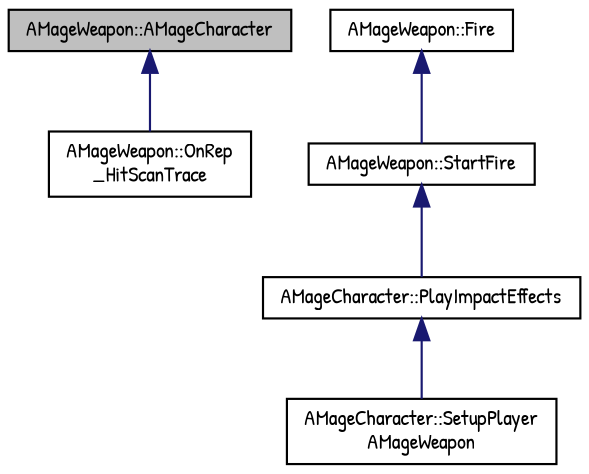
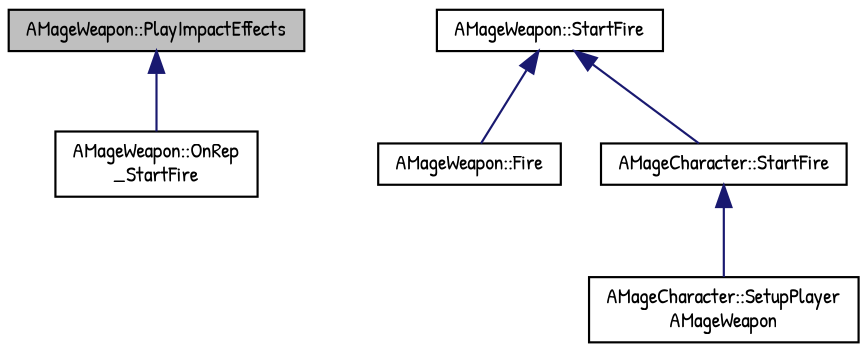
  digraph {
    fontname="Patrick Hand"
    rankdir=TB
    node [color=black fillcolor=white fontname="Patrick Hand" fontsize=10 shape=record style=filled]
    edge [color=midnightblue dir=back fontname="Patrick Hand" fontsize=10 labelfontname=Helvetica labelfontsize=10 style=solid]
-   n1 [fillcolor=grey75 fontcolor=black height=0.2 label="AMageWeapon::AMageCharacter" width=0.4]
-   n2 [height=0.2 label="AMageWeapon::OnRep\l_HitScanTrace" width=0.4]
+   n1 [fillcolor=grey75 fontcolor=black height=0.2 label="AMageWeapon::PlayImpactEffects" width=0.4]
+   n2 [height=0.2 label="AMageWeapon::OnRep\l_StartFire" width=0.4]
    n3 [height=0.2 label="AMageWeapon::Fire" width=0.4]
    n4 [height=0.2 label="AMageWeapon::StartFire" width=0.4]
-   n5 [height=0.2 label="AMageCharacter::PlayImpactEffects" width=0.4]
+   n5 [height=0.2 label="AMageCharacter::StartFire" width=0.4]
    n6 [height=0.2 label="AMageCharacter::SetupPlayer\lAMageWeapon" width=0.4]
    n1 -> n2
-   n3 -> n4
+   n4 -> n3
    n4 -> n5
    n5 -> n6
  }
